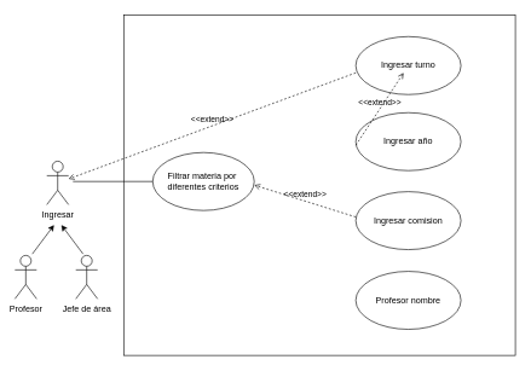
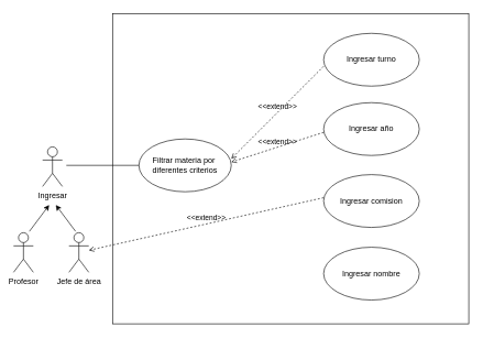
  <mxCell id="0" />
  <mxCell id="1" parent="0" />
  <mxCell id="2" value="" style="whiteSpace=wrap;html=1;" parent="1" vertex="1"><mxGeometry x="170" y="20" width="540" height="470" as="geometry" /></mxCell>
  <mxCell id="3" value="" style="shape=ellipse;container=1;horizontal=1;horizontalStack=0;resizeParent=1;resizeParentMax=0;resizeLast=0;html=1;dashed=0;collapsible=0;" parent="1" vertex="1"><mxGeometry x="210" y="210" width="140" height="80" as="geometry" /></mxCell>
  <mxCell id="4" value="Filtrar materia por&amp;nbsp;&lt;div&gt;diferentes criterios&lt;/div&gt;" style="html=1;strokeColor=none;fillColor=none;align=center;verticalAlign=middle;rotatable=0;whiteSpace=wrap;" parent="3" vertex="1"><mxGeometry y="30" width="140" height="20" as="geometry" /></mxCell>
  <mxCell id="5" style="edgeStyle=orthogonalEdgeStyle;rounded=0;orthogonalLoop=1;jettySize=auto;html=1;exitX=0.5;exitY=1;exitDx=0;exitDy=0;" parent="3" source="4" target="4" edge="1"><mxGeometry relative="1" as="geometry" /></mxCell>
  <mxCell id="6" value="" style="shape=ellipse;container=1;horizontal=1;horizontalStack=0;resizeParent=1;resizeParentMax=0;resizeLast=0;html=1;dashed=0;collapsible=0;" parent="1" vertex="1"><mxGeometry x="490" y="155" width="145" height="80" as="geometry" /></mxCell>
  <mxCell id="7" value="Ingresar año" style="html=1;strokeColor=none;fillColor=none;align=center;verticalAlign=middle;rotatable=0;whiteSpace=wrap;" parent="6" vertex="1"><mxGeometry y="30" width="145" height="20" as="geometry" /></mxCell>
  <mxCell id="8" style="edgeStyle=orthogonalEdgeStyle;rounded=0;orthogonalLoop=1;jettySize=auto;html=1;exitX=0.5;exitY=1;exitDx=0;exitDy=0;" parent="6" source="7" target="7" edge="1"><mxGeometry relative="1" as="geometry" /></mxCell>
  <mxCell id="9" value="" style="shape=ellipse;container=1;horizontal=1;horizontalStack=0;resizeParent=1;resizeParentMax=0;resizeLast=0;html=1;dashed=0;collapsible=0;" parent="1" vertex="1"><mxGeometry x="490" y="50" width="145" height="80" as="geometry" /></mxCell>
  <mxCell id="10" value="Ingresar turno" style="html=1;strokeColor=none;fillColor=none;align=center;verticalAlign=middle;rotatable=0;whiteSpace=wrap;" parent="9" vertex="1"><mxGeometry y="30" width="145" height="20" as="geometry" /></mxCell>
  <mxCell id="11" style="edgeStyle=orthogonalEdgeStyle;rounded=0;orthogonalLoop=1;jettySize=auto;html=1;exitX=0.5;exitY=1;exitDx=0;exitDy=0;" parent="9" source="10" target="10" edge="1"><mxGeometry relative="1" as="geometry" /></mxCell>
  <mxCell id="12" value="" style="shape=ellipse;container=1;horizontal=1;horizontalStack=0;resizeParent=1;resizeParentMax=0;resizeLast=0;html=1;dashed=0;collapsible=0;" parent="1" vertex="1"><mxGeometry x="490" y="264" width="145" height="80" as="geometry" /></mxCell>
  <mxCell id="13" value="Ingresar comision" style="html=1;strokeColor=none;fillColor=none;align=center;verticalAlign=middle;rotatable=0;whiteSpace=wrap;" parent="12" vertex="1"><mxGeometry y="30" width="145" height="20" as="geometry" /></mxCell>
  <mxCell id="14" style="edgeStyle=orthogonalEdgeStyle;rounded=0;orthogonalLoop=1;jettySize=auto;html=1;exitX=0.5;exitY=1;exitDx=0;exitDy=0;" parent="12" source="13" target="13" edge="1"><mxGeometry relative="1" as="geometry" /></mxCell>
  <mxCell id="15" value="" style="shape=ellipse;container=1;horizontal=1;horizontalStack=0;resizeParent=1;resizeParentMax=0;resizeLast=0;html=1;dashed=0;collapsible=0;" parent="1" vertex="1"><mxGeometry x="490" y="374" width="145" height="80" as="geometry" /></mxCell>
- <mxCell id="16" value="Profesor nombre" style="html=1;strokeColor=none;fillColor=none;align=center;verticalAlign=middle;rotatable=0;whiteSpace=wrap;" parent="15" vertex="1"><mxGeometry y="30" width="145" height="20" as="geometry" /></mxCell>
+ <mxCell id="16" value="Ingresar nombre" style="html=1;strokeColor=none;fillColor=none;align=center;verticalAlign=middle;rotatable=0;whiteSpace=wrap;" parent="15" vertex="1"><mxGeometry y="30" width="145" height="20" as="geometry" /></mxCell>
  <mxCell id="17" style="edgeStyle=orthogonalEdgeStyle;rounded=0;orthogonalLoop=1;jettySize=auto;html=1;exitX=0.5;exitY=1;exitDx=0;exitDy=0;" parent="15" source="16" target="16" edge="1"><mxGeometry relative="1" as="geometry" /></mxCell>
- <mxCell id="18" value="&amp;lt;&amp;lt;extend&amp;gt;&amp;gt;" style="html=1;verticalAlign=bottom;labelBackgroundColor=none;endArrow=open;endFill=0;dashed=1;rounded=0;exitX=0;exitY=1;exitDx=0;exitDy=0;" parent="1" source="10" target="21" edge="1"><mxGeometry width="160" relative="1" as="geometry"><mxPoint x="315" y="120" as="sourcePoint" /><mxPoint x="475" y="120" as="targetPoint" /></mxGeometry></mxCell>
- <mxCell id="19" value="&amp;lt;&amp;lt;extend&amp;gt;&amp;gt;" style="html=1;verticalAlign=bottom;labelBackgroundColor=none;endArrow=open;endFill=0;dashed=1;rounded=0;exitX=0;exitY=0.75;exitDx=0;exitDy=0;" parent="1" source="7" target="10" edge="1"><mxGeometry width="160" relative="1" as="geometry"><mxPoint x="415" y="340" as="sourcePoint" /><mxPoint x="575" y="340" as="targetPoint" /></mxGeometry></mxCell>
- <mxCell id="20" value="&amp;lt;&amp;lt;extend&amp;gt;&amp;gt;" style="html=1;verticalAlign=bottom;labelBackgroundColor=none;endArrow=open;endFill=0;dashed=1;rounded=0;exitX=0;exitY=0.25;exitDx=0;exitDy=0;entryX=1;entryY=0.75;entryDx=0;entryDy=0;" parent="1" source="13" target="4" edge="1"><mxGeometry width="160" relative="1" as="geometry"><mxPoint x="285" y="400" as="sourcePoint" /><mxPoint x="445" y="400" as="targetPoint" /></mxGeometry></mxCell>
+ <mxCell id="18" value="&amp;lt;&amp;lt;extend&amp;gt;&amp;gt;" style="html=1;verticalAlign=bottom;labelBackgroundColor=none;endArrow=open;endFill=0;dashed=1;rounded=0;exitX=0;exitY=1;exitDx=0;exitDy=0;entryX=1;entryY=0;entryDx=0;entryDy=0;" parent="1" source="10" target="4" edge="1"><mxGeometry width="160" relative="1" as="geometry"><mxPoint x="315" y="120" as="sourcePoint" /><mxPoint x="475" y="120" as="targetPoint" /></mxGeometry></mxCell>
+ <mxCell id="19" value="&amp;lt;&amp;lt;extend&amp;gt;&amp;gt;" style="html=1;verticalAlign=bottom;labelBackgroundColor=none;endArrow=open;endFill=0;dashed=1;rounded=0;exitX=0;exitY=0.75;exitDx=0;exitDy=0;entryX=1;entryY=0.25;entryDx=0;entryDy=0;" parent="1" source="7" target="4" edge="1"><mxGeometry width="160" relative="1" as="geometry"><mxPoint x="415" y="340" as="sourcePoint" /><mxPoint x="575" y="340" as="targetPoint" /></mxGeometry></mxCell>
+ <mxCell id="20" value="&amp;lt;&amp;lt;extend&amp;gt;&amp;gt;" style="html=1;verticalAlign=bottom;labelBackgroundColor=none;endArrow=open;endFill=0;dashed=1;rounded=0;exitX=0;exitY=0.25;exitDx=0;exitDy=0;" parent="1" source="13" target="23" edge="1"><mxGeometry width="160" relative="1" as="geometry"><mxPoint x="285" y="400" as="sourcePoint" /><mxPoint x="445" y="400" as="targetPoint" /></mxGeometry></mxCell>
  <mxCell id="21" value="&lt;div&gt;Ingresar&lt;/div&gt;&lt;div&gt;&lt;br&gt;&lt;/div&gt;" style="shape=umlActor;verticalLabelPosition=bottom;verticalAlign=top;html=1;outlineConnect=0;" parent="1" vertex="1"><mxGeometry x="64" y="222" width="30" height="60" as="geometry" /></mxCell>
  <mxCell id="22" value="&lt;div&gt;Profesor&lt;/div&gt;" style="shape=umlActor;verticalLabelPosition=bottom;verticalAlign=top;html=1;outlineConnect=0;" parent="1" vertex="1"><mxGeometry x="20" y="352" width="30" height="60" as="geometry" /></mxCell>
  <mxCell id="23" value="Jefe de área" style="shape=umlActor;verticalLabelPosition=bottom;verticalAlign=top;html=1;outlineConnect=0;" parent="1" vertex="1"><mxGeometry x="104" y="352" width="30" height="60" as="geometry" /></mxCell>
  <mxCell id="24" value="" style="endArrow=classic;html=1;rounded=0;" parent="1" edge="1"><mxGeometry width="50" height="50" relative="1" as="geometry"><mxPoint x="44" y="350" as="sourcePoint" /><mxPoint x="74" y="310" as="targetPoint" /></mxGeometry></mxCell>
  <mxCell id="25" value="" style="endArrow=classic;html=1;rounded=0;" parent="1" edge="1"><mxGeometry width="50" height="50" relative="1" as="geometry"><mxPoint x="114" y="350" as="sourcePoint" /><mxPoint x="84" y="310" as="targetPoint" /></mxGeometry></mxCell>
  <mxCell id="26" value="" style="endArrow=none;html=1;rounded=0;entryX=0;entryY=0.5;entryDx=0;entryDy=0;" parent="1" target="4" edge="1"><mxGeometry width="50" height="50" relative="1" as="geometry"><mxPoint x="100" y="250" as="sourcePoint" /><mxPoint x="640" y="200" as="targetPoint" /></mxGeometry></mxCell>
